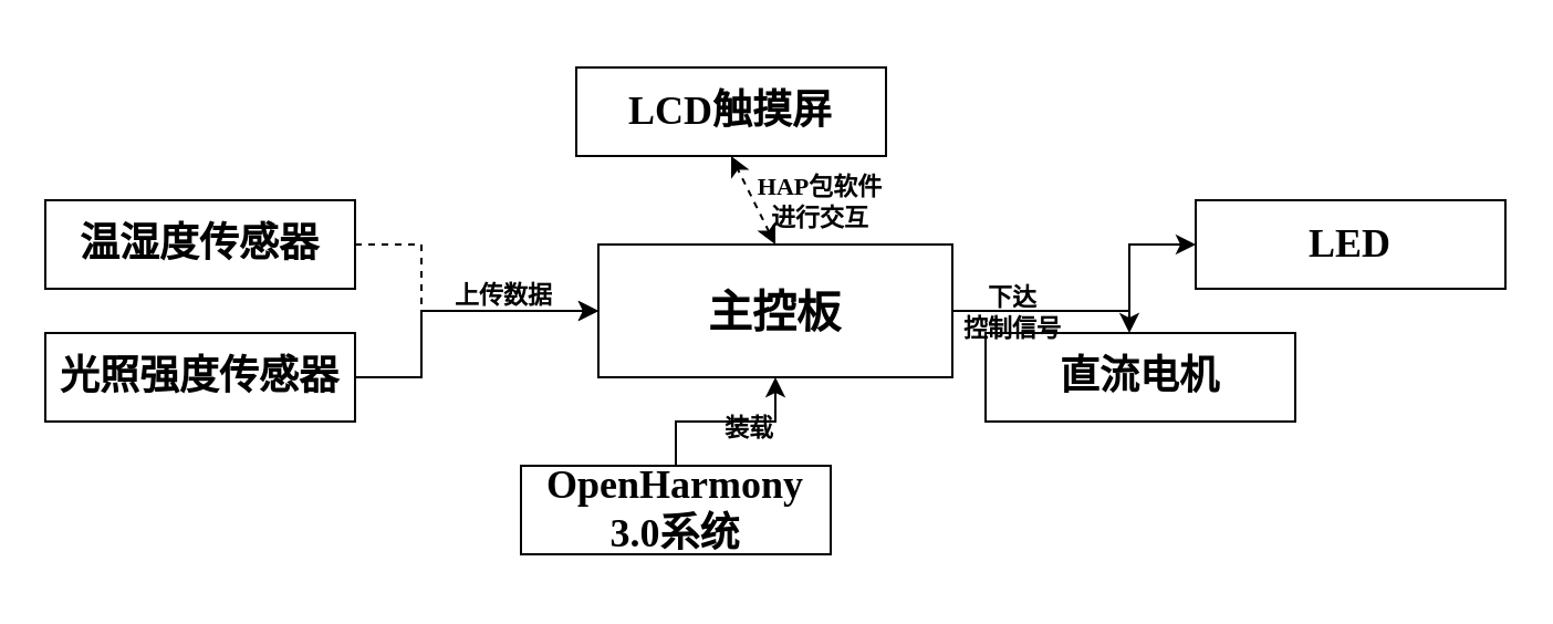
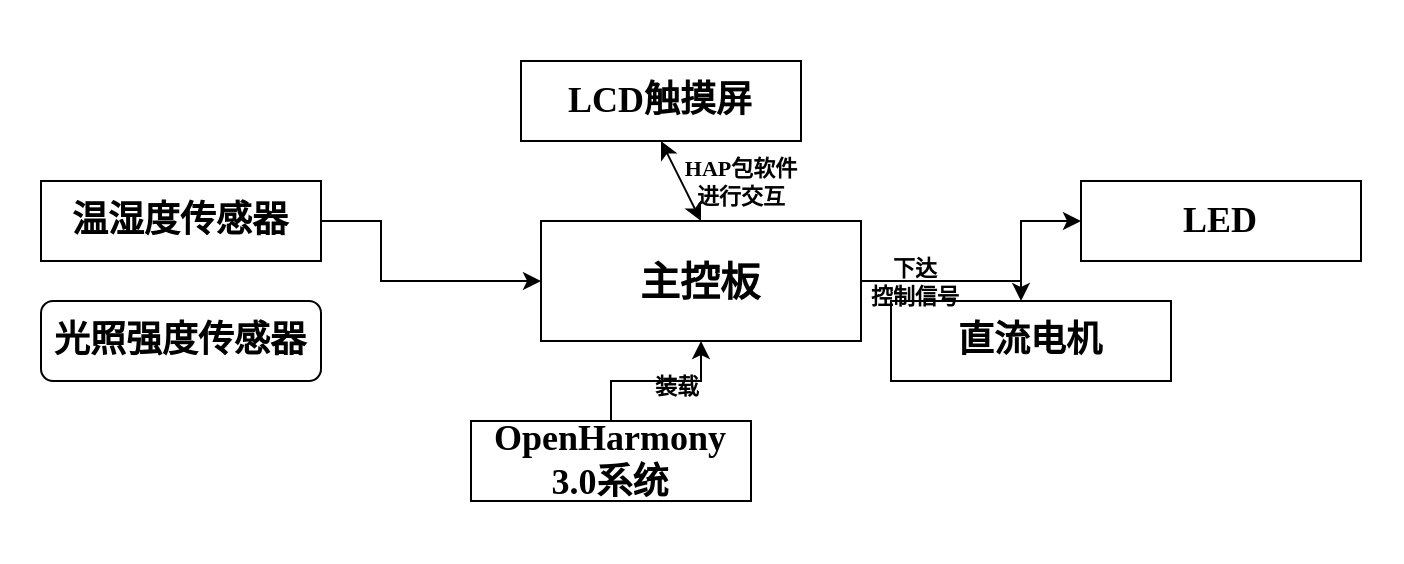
  <mxCell id="0" />
  <mxCell id="1" parent="0" />
  <mxCell id="2" value="" style="group;fontStyle=1" parent="1" vertex="1" connectable="0"><mxGeometry x="20" y="20" width="660" height="240" as="geometry" /></mxCell>
  <mxCell id="3" style="edgeStyle=orthogonalEdgeStyle;rounded=0;orthogonalLoop=1;jettySize=auto;html=1;exitX=1;exitY=0.5;exitDx=0;exitDy=0;entryX=0;entryY=0.5;entryDx=0;entryDy=0;fontStyle=1" parent="2" source="6" target="12" edge="1"><mxGeometry relative="1" as="geometry"><Array as="points"><mxPoint x="490" y="120" /><mxPoint x="490" y="90" /></Array></mxGeometry></mxCell>
  <mxCell id="4" style="edgeStyle=orthogonalEdgeStyle;rounded=0;orthogonalLoop=1;jettySize=auto;html=1;exitX=1;exitY=0.5;exitDx=0;exitDy=0;fontStyle=1" parent="2" source="6" target="13" edge="1"><mxGeometry relative="1" as="geometry"><Array as="points"><mxPoint x="490" y="120" /><mxPoint x="490" y="150" /></Array></mxGeometry></mxCell>
  <mxCell id="5" value="下达&lt;div&gt;控制信号&lt;/div&gt;" style="edgeLabel;html=1;align=center;verticalAlign=middle;resizable=0;points=[];labelBackgroundColor=none;fontStyle=1;fontFamily=宋体;" parent="4" vertex="1" connectable="0"><mxGeometry x="-0.429" y="1" relative="1" as="geometry"><mxPoint y="1" as="offset" /></mxGeometry></mxCell>
  <mxCell id="6" value="&lt;font face=&quot;宋体&quot; style=&quot;font-size: 20px;&quot;&gt;主控板&lt;/font&gt;" style="rounded=0;whiteSpace=wrap;html=1;fillColor=none;fontStyle=1" parent="2" vertex="1"><mxGeometry x="250" y="90" width="160" height="60" as="geometry" /></mxCell>
- <mxCell id="7" style="edgeStyle=orthogonalEdgeStyle;rounded=0;orthogonalLoop=1;jettySize=auto;html=1;exitX=1;exitY=0.5;exitDx=0;exitDy=0;entryX=0;entryY=0.5;entryDx=0;entryDy=0;fontStyle=1;dashed=1;" parent="2" source="8" target="6" edge="1"><mxGeometry relative="1" as="geometry"><Array as="points"><mxPoint x="170" y="90" /><mxPoint x="170" y="120" /></Array></mxGeometry></mxCell>
+ <mxCell id="7" style="edgeStyle=orthogonalEdgeStyle;rounded=0;orthogonalLoop=1;jettySize=auto;html=1;exitX=1;exitY=0.5;exitDx=0;exitDy=0;entryX=0;entryY=0.5;entryDx=0;entryDy=0;fontStyle=1" parent="2" source="8" target="6" edge="1"><mxGeometry relative="1" as="geometry"><Array as="points"><mxPoint x="170" y="90" /><mxPoint x="170" y="120" /></Array></mxGeometry></mxCell>
  <mxCell id="8" value="&lt;font face=&quot;宋体&quot; style=&quot;font-size: 18px;&quot;&gt;温湿度传感器&lt;/font&gt;" style="rounded=0;whiteSpace=wrap;html=1;fillColor=none;fontStyle=1" parent="2" vertex="1"><mxGeometry y="70" width="140" height="40" as="geometry" /></mxCell>
- <mxCell id="9" style="edgeStyle=orthogonalEdgeStyle;rounded=0;orthogonalLoop=1;jettySize=auto;html=1;exitX=1;exitY=0.5;exitDx=0;exitDy=0;entryX=0;entryY=0.5;entryDx=0;entryDy=0;fontStyle=1" parent="2" source="11" target="6" edge="1"><mxGeometry relative="1" as="geometry"><Array as="points"><mxPoint x="170" y="150" /><mxPoint x="170" y="120" /></Array></mxGeometry></mxCell>
- <mxCell id="10" value="上传数据" style="edgeLabel;html=1;align=center;verticalAlign=middle;resizable=0;points=[];fontStyle=1;fontFamily=宋体;labelBackgroundColor=none;" parent="9" vertex="1" connectable="0"><mxGeometry x="0.374" y="1" relative="1" as="geometry"><mxPoint y="-7" as="offset" /></mxGeometry></mxCell>
- <mxCell id="11" value="&lt;font face=&quot;宋体&quot; style=&quot;font-size: 18px;&quot;&gt;光照强度传感器&lt;/font&gt;" style="rounded=0;whiteSpace=wrap;html=1;fillColor=none;fontStyle=1" parent="2" vertex="1"><mxGeometry y="130" width="140" height="40" as="geometry" /></mxCell>
+ <mxCell id="11" value="&lt;font face=&quot;宋体&quot; style=&quot;font-size: 18px;&quot;&gt;光照强度传感器&lt;/font&gt;" style="whiteSpace=wrap;html=1;fillColor=none;fontStyle=1;rounded=1;" parent="2" vertex="1"><mxGeometry y="130" width="140" height="40" as="geometry" /></mxCell>
  <mxCell id="12" value="&lt;font style=&quot;font-size: 18px;&quot; face=&quot;Times New Roman&quot;&gt;LED&lt;/font&gt;" style="rounded=0;whiteSpace=wrap;html=1;fillColor=none;fontStyle=1" parent="2" vertex="1"><mxGeometry x="520" y="70" width="140" height="40" as="geometry" /></mxCell>
  <mxCell id="13" value="&lt;font face=&quot;宋体&quot; style=&quot;font-size: 18px;&quot;&gt;直流电机&lt;/font&gt;" style="rounded=0;whiteSpace=wrap;html=1;fillColor=none;fontStyle=1" parent="2" vertex="1"><mxGeometry x="425" y="130" width="140" height="40" as="geometry" /></mxCell>
  <mxCell id="14" value="&lt;font style=&quot;font-size: 18px;&quot; face=&quot;Times New Roman&quot;&gt;LCD&lt;/font&gt;&lt;font face=&quot;宋体&quot; style=&quot;font-size: 18px;&quot;&gt;触摸屏&lt;/font&gt;" style="rounded=0;whiteSpace=wrap;html=1;fillColor=none;fontStyle=1" parent="2" vertex="1"><mxGeometry x="240" y="10" width="140" height="40" as="geometry" /></mxCell>
  <mxCell id="15" style="edgeStyle=orthogonalEdgeStyle;rounded=0;orthogonalLoop=1;jettySize=auto;html=1;exitX=0.5;exitY=0;exitDx=0;exitDy=0;entryX=0.5;entryY=1;entryDx=0;entryDy=0;fontStyle=1" parent="2" source="17" target="6" edge="1"><mxGeometry relative="1" as="geometry" /></mxCell>
  <mxCell id="16" value="装载" style="edgeLabel;html=1;align=center;verticalAlign=middle;resizable=0;points=[];fontStyle=1;fontFamily=宋体;labelBackgroundColor=none;" parent="15" vertex="1" connectable="0"><mxGeometry x="-0.013" y="-2" relative="1" as="geometry"><mxPoint x="10" as="offset" /></mxGeometry></mxCell>
  <mxCell id="17" value="&lt;font style=&quot;font-size: 18px;&quot; face=&quot;Times New Roman&quot;&gt;OpenHarmony 3.0&lt;/font&gt;&lt;font face=&quot;宋体&quot; style=&quot;font-size: 18px;&quot;&gt;系统&lt;/font&gt;" style="rounded=0;whiteSpace=wrap;html=1;fontStyle=1;fillColor=none;" parent="2" vertex="1"><mxGeometry x="215" y="190" width="140" height="40" as="geometry" /></mxCell>
- <mxCell id="18" value="" style="endArrow=classic;startArrow=classic;html=1;rounded=0;exitX=0.5;exitY=0;exitDx=0;exitDy=0;entryX=0.5;entryY=1;entryDx=0;entryDy=0;fontStyle=1;dashed=1;" parent="2" source="6" target="14" edge="1"><mxGeometry width="50" height="50" relative="1" as="geometry"><mxPoint x="460" y="40" as="sourcePoint" /><mxPoint x="510" y="-10" as="targetPoint" /></mxGeometry></mxCell>
+ <mxCell id="18" value="" style="endArrow=classic;startArrow=classic;html=1;rounded=0;exitX=0.5;exitY=0;exitDx=0;exitDy=0;entryX=0.5;entryY=1;entryDx=0;entryDy=0;fontStyle=1" parent="2" source="6" target="14" edge="1"><mxGeometry width="50" height="50" relative="1" as="geometry"><mxPoint x="460" y="40" as="sourcePoint" /><mxPoint x="510" y="-10" as="targetPoint" /></mxGeometry></mxCell>
  <mxCell id="19" value="&lt;font face=&quot;Times New Roman&quot;&gt;HAP&lt;/font&gt;包软件&lt;div&gt;进行交互&lt;/div&gt;" style="edgeLabel;html=1;align=center;verticalAlign=middle;resizable=0;points=[];fontStyle=1;fontFamily=宋体;labelBackgroundColor=none;" parent="18" vertex="1" connectable="0"><mxGeometry x="0.004" relative="1" as="geometry"><mxPoint x="29" as="offset" /></mxGeometry></mxCell>
